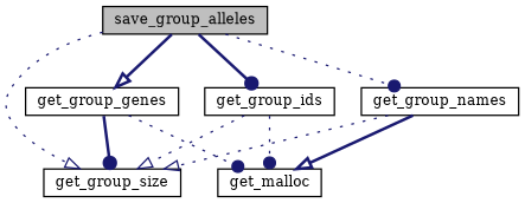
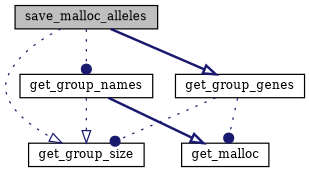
  digraph {
    fontname="DejaVu Serif"
    rankdir=TB
    node [color=black fillcolor=white fontname="DejaVu Serif" fontsize=10 shape=record style=filled]
    edge [arrowhead=onormal color=midnightblue fontname="DejaVu Serif" fontsize=10 labelfontname=Helvetica labelfontsize=10 style=dotted]
-   n1 [fillcolor=grey75 fontcolor=black height=0.2 label=save_group_alleles width=0.4]
+   n1 [fillcolor=grey75 fontcolor=black height=0.2 label=save_malloc_alleles width=0.4]
    n2 [height=0.2 label=get_group_genes width=0.4]
    n3 [height=0.2 label=get_group_size width=0.4]
-   n4 [height=0.2 label=get_group_ids width=0.4]
    n5 [height=0.2 label=get_group_names width=0.4]
    n6 [height=0.2 label=get_malloc width=0.4]
    n1 -> n2 [style=bold]
    n1 -> n3
-   n1 -> n4 [arrowhead=dot style=bold]
    n1 -> n5 [arrowhead=dot]
-   n2 -> n3 [arrowhead=dot style=bold]
+   n2 -> n3 [arrowhead=dot]
    n2 -> n6 [arrowhead=dot]
-   n4 -> n3
-   n4 -> n6 [arrowhead=dot]
    n5 -> n3
    n5 -> n6 [style=bold]
  }
